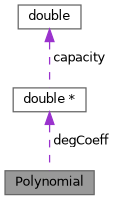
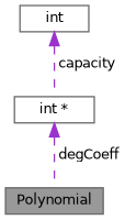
  digraph {
    fontname="DejaVu Sans"
    node [color=gray40 fillcolor=white fontname="DejaVu Sans" fontsize=10 shape=box style=filled]
    edge [color=darkorchid3 dir=back fontname="DejaVu Sans" fontsize=10 labelfontname=Helvetica labelfontsize=10 style=dashed]
    n1 [fillcolor=grey60 fontcolor=black height=0.2 label=Polynomial width=0.4]
-   n2 [height=0.2 label="double *" width=0.4]
-   n3 [height=0.2 label=double width=0.4]
+   n2 [height=0.2 label="int *" width=0.4]
+   n3 [height=0.2 label=int width=0.4]
    n2 -> n1 [label=" degCoeff"]
    n3 -> n2 [label=" capacity"]
  }
